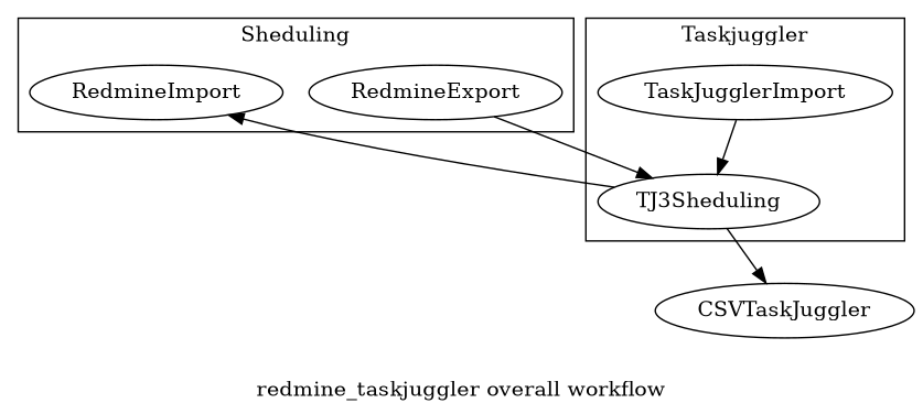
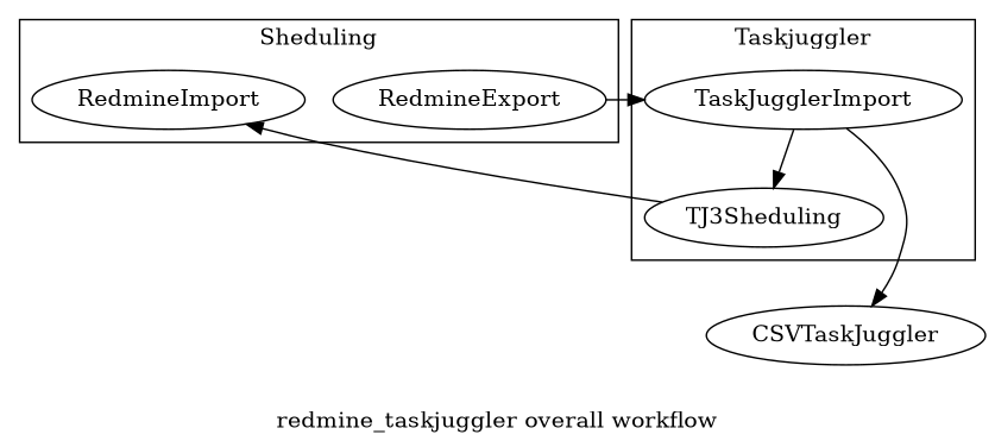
  digraph {
    label="redmine_taskjuggler overall workflow"
    RedmineExport
    RedmineImport
    TaskJugglerImport
    TJ3Sheduling
    CSVTaskJuggler
    subgraph cluster_1 {
      label=Sheduling
      RedmineExport
      RedmineImport
    }
    subgraph cluster_2 {
      label=Taskjuggler
      TaskJugglerImport
      TJ3Sheduling
    }
-   RedmineExport -> TJ3Sheduling
+   RedmineExport -> TaskJugglerImport
    TaskJugglerImport -> TJ3Sheduling
    TJ3Sheduling -> RedmineImport
-   TJ3Sheduling -> CSVTaskJuggler
+   TaskJugglerImport -> CSVTaskJuggler
  }
